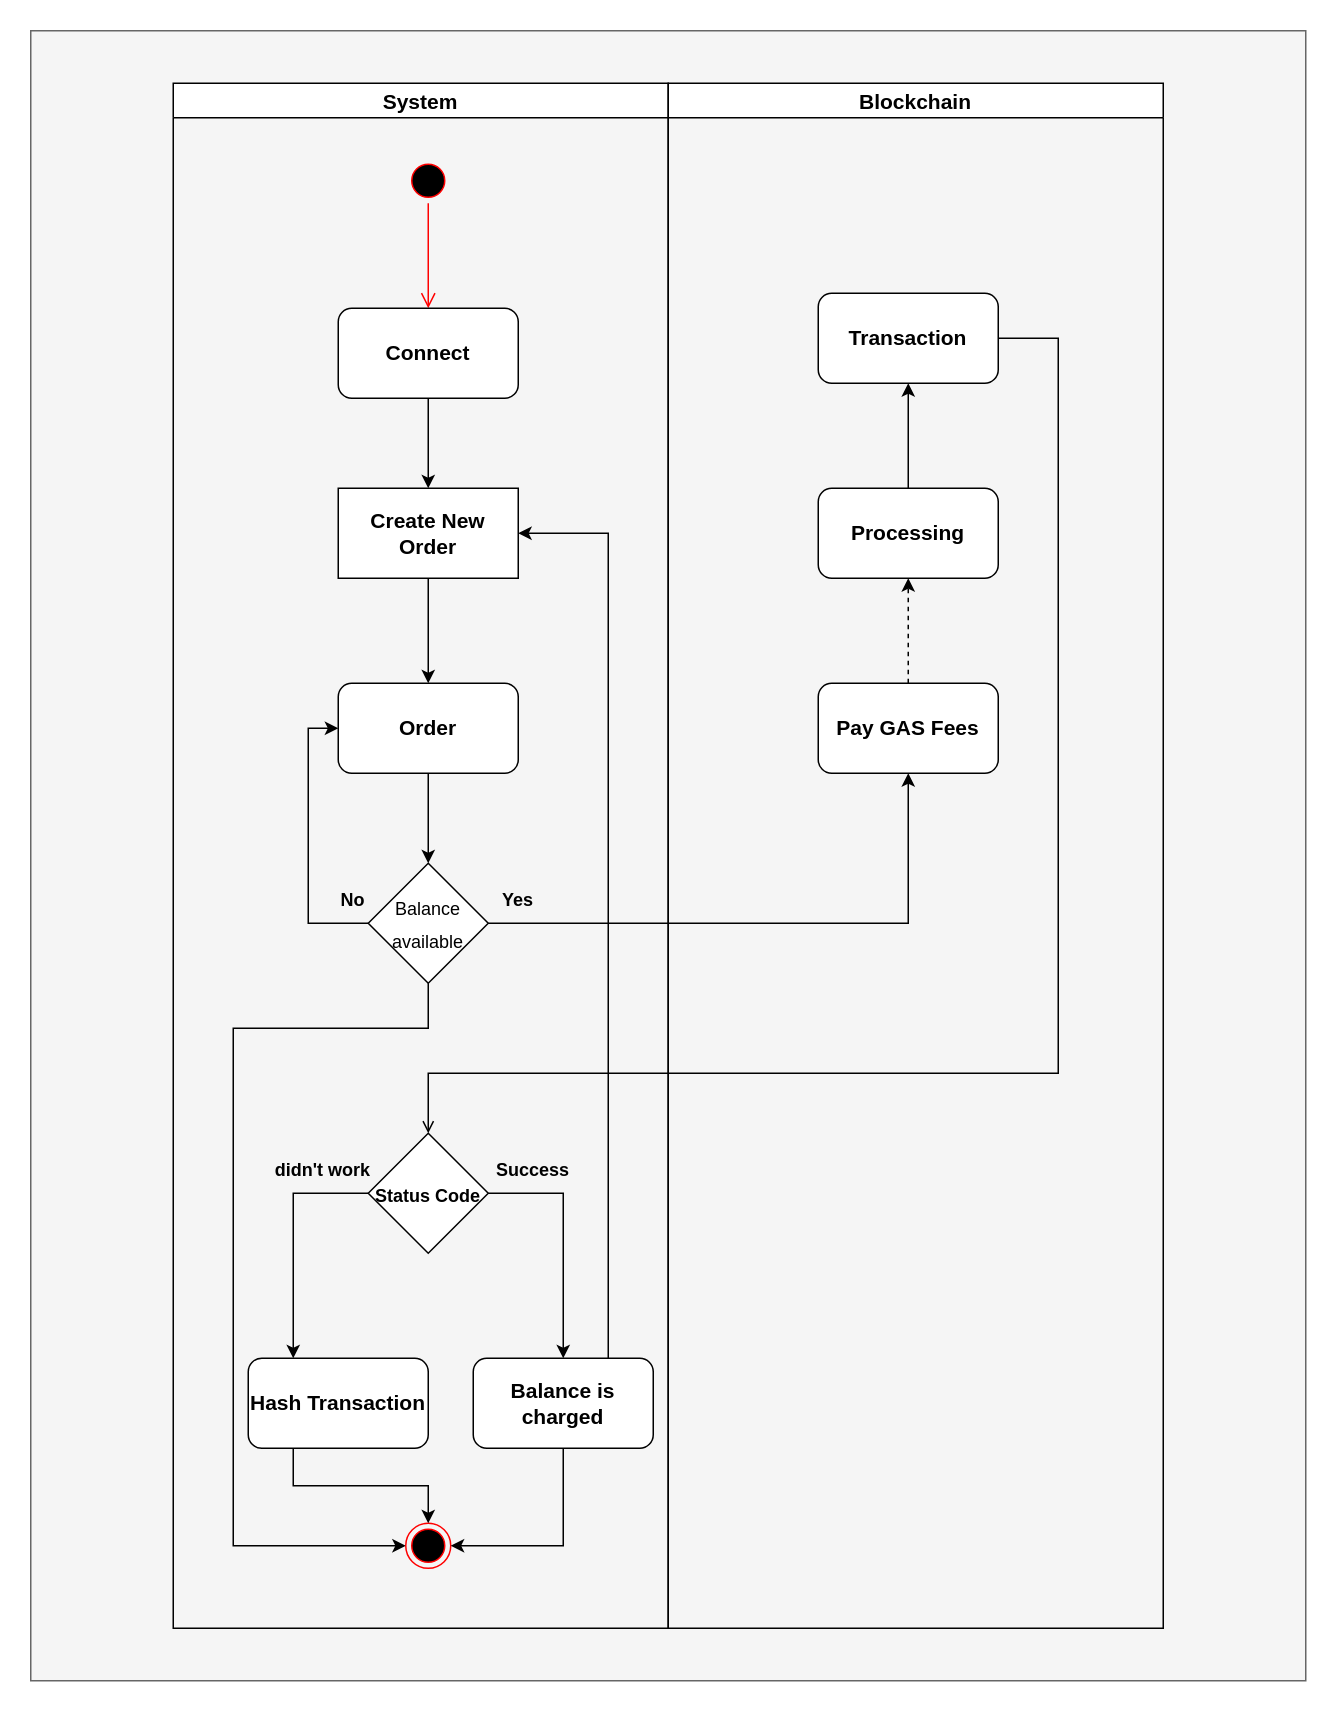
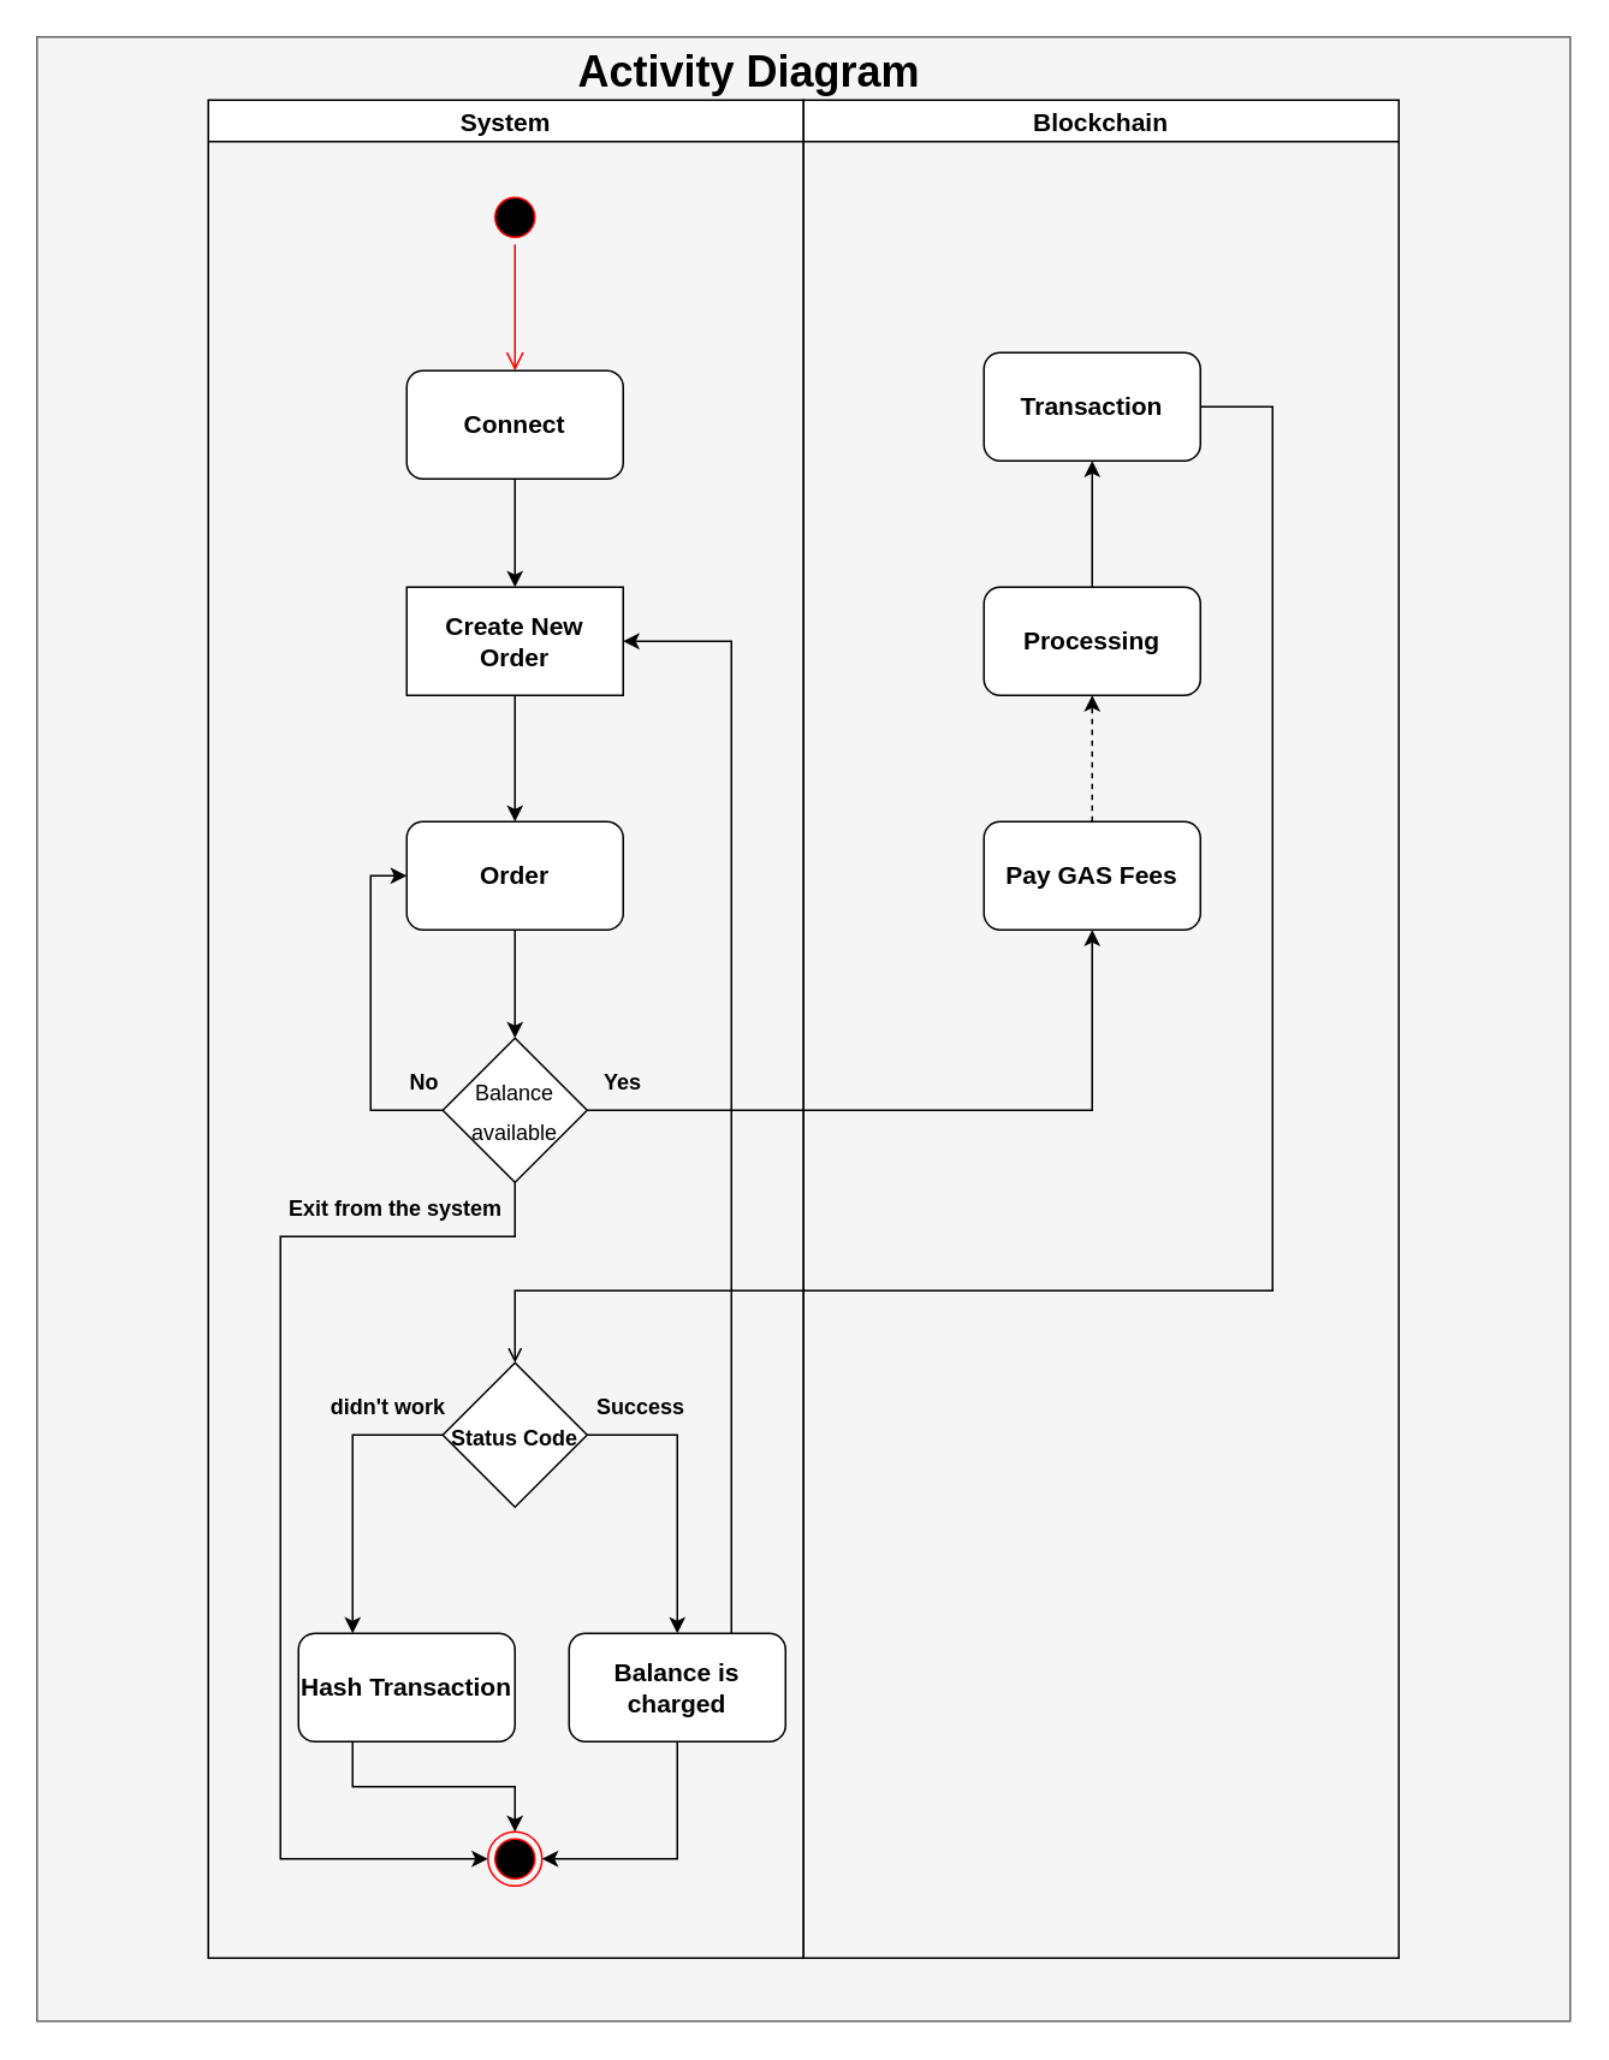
  <mxCell id="0" />
  <mxCell id="1" parent="0" />
  <mxCell id="2" value="" style="rounded=0;whiteSpace=wrap;html=1;fontSize=14;fillColor=#f5f5f5;strokeColor=#666666;fontColor=#333333;" parent="1" vertex="1"><mxGeometry width="850" height="1100" as="geometry" x="20" y="20" /></mxCell>
  <mxCell id="3" style="edgeStyle=orthogonalEdgeStyle;rounded=0;orthogonalLoop=1;jettySize=auto;html=1;exitX=1;exitY=0.5;exitDx=0;exitDy=0;entryX=0.5;entryY=0;entryDx=0;entryDy=0;fontSize=14;endArrow=open;" parent="1" source="35" target="19" edge="1"><mxGeometry relative="1" as="geometry"><mxPoint x="975" y="415" as="sourcePoint" /><mxPoint x="345" y="745" as="targetPoint" /><Array as="points"><mxPoint x="705" y="225" /><mxPoint x="705" y="715" /><mxPoint x="285" y="715" /></Array></mxGeometry></mxCell>
  <mxCell id="4" value="System" style="swimlane;fontSize=14;" parent="1" vertex="1"><mxGeometry x="115" y="55" width="330" height="1030" as="geometry"><mxRectangle x="180" y="140" width="100" height="23" as="alternateBounds" /></mxGeometry></mxCell>
  <mxCell id="5" value="" style="ellipse;html=1;shape=startState;fillColor=#000000;strokeColor=#ff0000;" parent="4" vertex="1"><mxGeometry x="155" y="50" width="30" height="30" as="geometry" /></mxCell>
  <mxCell id="6" value="" style="edgeStyle=orthogonalEdgeStyle;html=1;verticalAlign=bottom;endArrow=open;endSize=8;strokeColor=#ff0000;rounded=0;entryX=0.5;entryY=0;entryDx=0;entryDy=0;" parent="4" source="5" target="7" edge="1"><mxGeometry relative="1" as="geometry"><mxPoint x="170" y="130" as="targetPoint" /></mxGeometry></mxCell>
  <mxCell id="7" value="&lt;font style=&quot;font-size: 14px&quot;&gt;&lt;b&gt;Connect&lt;/b&gt;&lt;/font&gt;" style="rounded=1;whiteSpace=wrap;html=1;" parent="4" vertex="1"><mxGeometry x="110" y="150" width="120" height="60" as="geometry" /></mxCell>
  <mxCell id="8" value="" style="endArrow=classic;html=1;rounded=0;fontSize=24;exitX=0.5;exitY=1;exitDx=0;exitDy=0;entryX=0.5;entryY=0;entryDx=0;entryDy=0;" parent="4" source="7" target="9" edge="1"><mxGeometry width="50" height="50" relative="1" as="geometry"><mxPoint x="145" y="300" as="sourcePoint" /><mxPoint x="155" y="250" as="targetPoint" /></mxGeometry></mxCell>
  <mxCell id="9" value="&lt;font style=&quot;font-size: 14px&quot;&gt;&lt;b&gt;Create New Order&lt;/b&gt;&lt;/font&gt;" style="whiteSpace=wrap;html=1;rounded=0;" parent="4" vertex="1"><mxGeometry x="110" y="270" width="120" height="60" as="geometry" /></mxCell>
  <mxCell id="10" value="&lt;span style=&quot;font-size: 14px&quot;&gt;&lt;b&gt;Order&lt;/b&gt;&lt;/span&gt;" style="rounded=1;whiteSpace=wrap;html=1;" parent="4" vertex="1"><mxGeometry x="110" y="400" width="120" height="60" as="geometry" /></mxCell>
  <mxCell id="11" value="" style="endArrow=classic;html=1;rounded=0;fontSize=24;exitX=0.5;exitY=1;exitDx=0;exitDy=0;entryX=0.5;entryY=0;entryDx=0;entryDy=0;" parent="4" source="9" target="10" edge="1"><mxGeometry width="50" height="50" relative="1" as="geometry"><mxPoint x="169" y="380" as="sourcePoint" /><mxPoint x="165" y="380" as="targetPoint" /></mxGeometry></mxCell>
  <mxCell id="12" style="edgeStyle=orthogonalEdgeStyle;rounded=0;orthogonalLoop=1;jettySize=auto;html=1;exitX=0;exitY=0.5;exitDx=0;exitDy=0;entryX=0;entryY=0.5;entryDx=0;entryDy=0;fontSize=12;" parent="4" source="14" target="10" edge="1"><mxGeometry relative="1" as="geometry" /></mxCell>
  <mxCell id="13" style="edgeStyle=orthogonalEdgeStyle;rounded=0;orthogonalLoop=1;jettySize=auto;html=1;exitX=0.5;exitY=1;exitDx=0;exitDy=0;entryX=0;entryY=0.5;entryDx=0;entryDy=0;fontSize=14;" parent="4" source="14" target="17" edge="1"><mxGeometry relative="1" as="geometry"><Array as="points"><mxPoint x="170" y="630" /><mxPoint x="40" y="630" /><mxPoint x="40" y="975" /></Array></mxGeometry></mxCell>
  <mxCell id="14" value="&lt;font style=&quot;font-size: 12px&quot;&gt;Balance available&lt;/font&gt;" style="rhombus;whiteSpace=wrap;html=1;fontSize=18;" parent="4" vertex="1"><mxGeometry x="130" y="520" width="80" height="80" as="geometry" /></mxCell>
  <mxCell id="15" value="" style="endArrow=classic;html=1;rounded=0;fontSize=24;entryX=0.5;entryY=0;entryDx=0;entryDy=0;exitX=0.5;exitY=1;exitDx=0;exitDy=0;" parent="4" source="10" target="14" edge="1"><mxGeometry width="50" height="50" relative="1" as="geometry"><mxPoint x="125" y="490" as="sourcePoint" /><mxPoint x="164.52" y="530.0" as="targetPoint" /></mxGeometry></mxCell>
  <mxCell id="16" value="&lt;b&gt;No&lt;/b&gt;" style="text;html=1;strokeColor=none;fillColor=none;align=center;verticalAlign=middle;whiteSpace=wrap;rounded=0;fontSize=12;" parent="4" vertex="1"><mxGeometry x="90" y="530" width="60" height="30" as="geometry" /></mxCell>
  <mxCell id="17" value="" style="ellipse;html=1;shape=endState;fillColor=#000000;strokeColor=#ff0000;" parent="4" vertex="1"><mxGeometry x="155" y="960" width="30" height="30" as="geometry" /></mxCell>
  <mxCell id="18" style="edgeStyle=orthogonalEdgeStyle;rounded=0;orthogonalLoop=1;jettySize=auto;html=1;exitX=0;exitY=0.5;exitDx=0;exitDy=0;entryX=0.25;entryY=0;entryDx=0;entryDy=0;fontSize=14;" parent="4" source="19" target="26" edge="1"><mxGeometry relative="1" as="geometry" /></mxCell>
  <mxCell id="19" value="&lt;b style=&quot;font-size: 12px&quot;&gt;Status Code&lt;/b&gt;" style="rhombus;whiteSpace=wrap;html=1;fontSize=18;" parent="4" vertex="1"><mxGeometry x="130" y="700" width="80" height="80" as="geometry" /></mxCell>
  <mxCell id="20" style="edgeStyle=orthogonalEdgeStyle;rounded=0;orthogonalLoop=1;jettySize=auto;html=1;exitX=0.5;exitY=1;exitDx=0;exitDy=0;entryX=1;entryY=0.5;entryDx=0;entryDy=0;fontSize=14;" parent="4" source="22" target="17" edge="1"><mxGeometry relative="1" as="geometry" /></mxCell>
  <mxCell id="21" style="edgeStyle=orthogonalEdgeStyle;rounded=0;orthogonalLoop=1;jettySize=auto;html=1;exitX=0.75;exitY=0;exitDx=0;exitDy=0;entryX=1;entryY=0.5;entryDx=0;entryDy=0;fontSize=14;" parent="4" source="22" target="9" edge="1"><mxGeometry relative="1" as="geometry" /></mxCell>
  <mxCell id="22" value="&lt;span style=&quot;font-size: 14px&quot;&gt;&lt;b&gt;Balance is charged&lt;/b&gt;&lt;/span&gt;" style="rounded=1;whiteSpace=wrap;html=1;fontSize=12;" parent="4" vertex="1"><mxGeometry x="200" y="850" width="120" height="60" as="geometry" /></mxCell>
  <mxCell id="23" style="edgeStyle=orthogonalEdgeStyle;rounded=0;orthogonalLoop=1;jettySize=auto;html=1;exitX=1;exitY=0.5;exitDx=0;exitDy=0;fontSize=14;entryX=0.5;entryY=0;entryDx=0;entryDy=0;" parent="4" source="19" target="22" edge="1"><mxGeometry relative="1" as="geometry"><mxPoint x="260" y="800.333" as="targetPoint" /></mxGeometry></mxCell>
  <mxCell id="24" value="&lt;b&gt;Success&lt;/b&gt;" style="text;html=1;strokeColor=none;fillColor=none;align=center;verticalAlign=middle;whiteSpace=wrap;rounded=0;fontSize=12;" parent="4" vertex="1"><mxGeometry x="210" y="710" width="60" height="30" as="geometry" /></mxCell>
  <mxCell id="25" style="edgeStyle=orthogonalEdgeStyle;rounded=0;orthogonalLoop=1;jettySize=auto;html=1;exitX=0.25;exitY=1;exitDx=0;exitDy=0;entryX=0.5;entryY=0;entryDx=0;entryDy=0;fontSize=14;" parent="4" source="26" target="17" edge="1"><mxGeometry relative="1" as="geometry" /></mxCell>
  <mxCell id="26" value="&lt;span style=&quot;font-size: 14px&quot;&gt;&lt;b&gt;Hash Transaction&lt;/b&gt;&lt;/span&gt;" style="rounded=1;whiteSpace=wrap;html=1;" parent="4" vertex="1"><mxGeometry x="50" y="850" width="120" height="60" as="geometry" /></mxCell>
  <mxCell id="27" value="&lt;b&gt;didn't work&lt;/b&gt;" style="text;html=1;strokeColor=none;fillColor=none;align=center;verticalAlign=middle;whiteSpace=wrap;rounded=0;fontSize=12;" parent="4" vertex="1"><mxGeometry x="60" y="710" width="80" height="30" as="geometry" /></mxCell>
  <mxCell id="28" value="&lt;b&gt;Yes&lt;/b&gt;" style="text;html=1;strokeColor=none;fillColor=none;align=center;verticalAlign=middle;whiteSpace=wrap;rounded=0;fontSize=12;" parent="4" vertex="1"><mxGeometry x="200" y="530" width="60" height="30" as="geometry" /></mxCell>
+ <mxCell id="29" value="&lt;b&gt;Exit from the system&lt;/b&gt;" style="text;html=1;strokeColor=none;fillColor=none;align=center;verticalAlign=middle;whiteSpace=wrap;rounded=0;fontSize=12;" parent="4" vertex="1"><mxGeometry x="39" y="600" width="130" height="30" as="geometry" /></mxCell>
  <mxCell id="30" value="Blockchain" style="swimlane;fontSize=14;" parent="1" vertex="1"><mxGeometry x="445" y="55" width="330" height="1030" as="geometry"><mxRectangle x="180" y="140" width="100" height="23" as="alternateBounds" /></mxGeometry></mxCell>
  <mxCell id="31" value="&lt;b&gt;&lt;font style=&quot;font-size: 14px&quot;&gt;Pay GAS Fees&lt;/font&gt;&lt;/b&gt;" style="rounded=1;whiteSpace=wrap;html=1;" parent="30" vertex="1"><mxGeometry x="100" y="400" width="120" height="60" as="geometry" /></mxCell>
  <mxCell id="32" style="edgeStyle=orthogonalEdgeStyle;rounded=0;orthogonalLoop=1;jettySize=auto;html=1;exitX=0.5;exitY=0;exitDx=0;exitDy=0;entryX=0.5;entryY=1;entryDx=0;entryDy=0;fontSize=14;" parent="30" source="33" target="35" edge="1"><mxGeometry relative="1" as="geometry" /></mxCell>
  <mxCell id="33" value="&lt;span style=&quot;font-size: 14px&quot;&gt;&lt;b&gt;Processing&lt;/b&gt;&lt;/span&gt;" style="rounded=1;whiteSpace=wrap;html=1;" parent="30" vertex="1"><mxGeometry x="100" y="270" width="120" height="60" as="geometry" /></mxCell>
  <mxCell id="34" value="" style="endArrow=classic;html=1;rounded=0;fontSize=24;exitX=0.5;exitY=0;exitDx=0;exitDy=0;entryX=0.5;entryY=1;entryDx=0;entryDy=0;dashed=1;" parent="30" source="31" target="33" edge="1"><mxGeometry width="50" height="50" relative="1" as="geometry"><mxPoint x="150" y="370" as="sourcePoint" /><mxPoint x="70" y="380" as="targetPoint" /></mxGeometry></mxCell>
  <mxCell id="35" value="&lt;span style=&quot;font-size: 14px&quot;&gt;&lt;b&gt;Transaction&lt;/b&gt;&lt;/span&gt;" style="rounded=1;whiteSpace=wrap;html=1;" parent="30" vertex="1"><mxGeometry x="100" y="140" width="120" height="60" as="geometry" /></mxCell>
  <mxCell id="36" style="edgeStyle=orthogonalEdgeStyle;rounded=0;orthogonalLoop=1;jettySize=auto;html=1;exitX=1;exitY=0.5;exitDx=0;exitDy=0;entryX=0.5;entryY=1;entryDx=0;entryDy=0;fontSize=14;" parent="1" source="14" target="31" edge="1"><mxGeometry relative="1" as="geometry" /></mxCell>
+ <mxCell id="37" value="&lt;b&gt;&lt;font style=&quot;font-size: 24px&quot;&gt;Activity Diagram&lt;/font&gt;&lt;/b&gt;" style="text;html=1;strokeColor=none;fillColor=none;align=center;verticalAlign=middle;whiteSpace=wrap;rounded=0;" vertex="1" parent="1"><mxGeometry x="260" y="25" width="310" height="30" as="geometry" /></mxCell>
